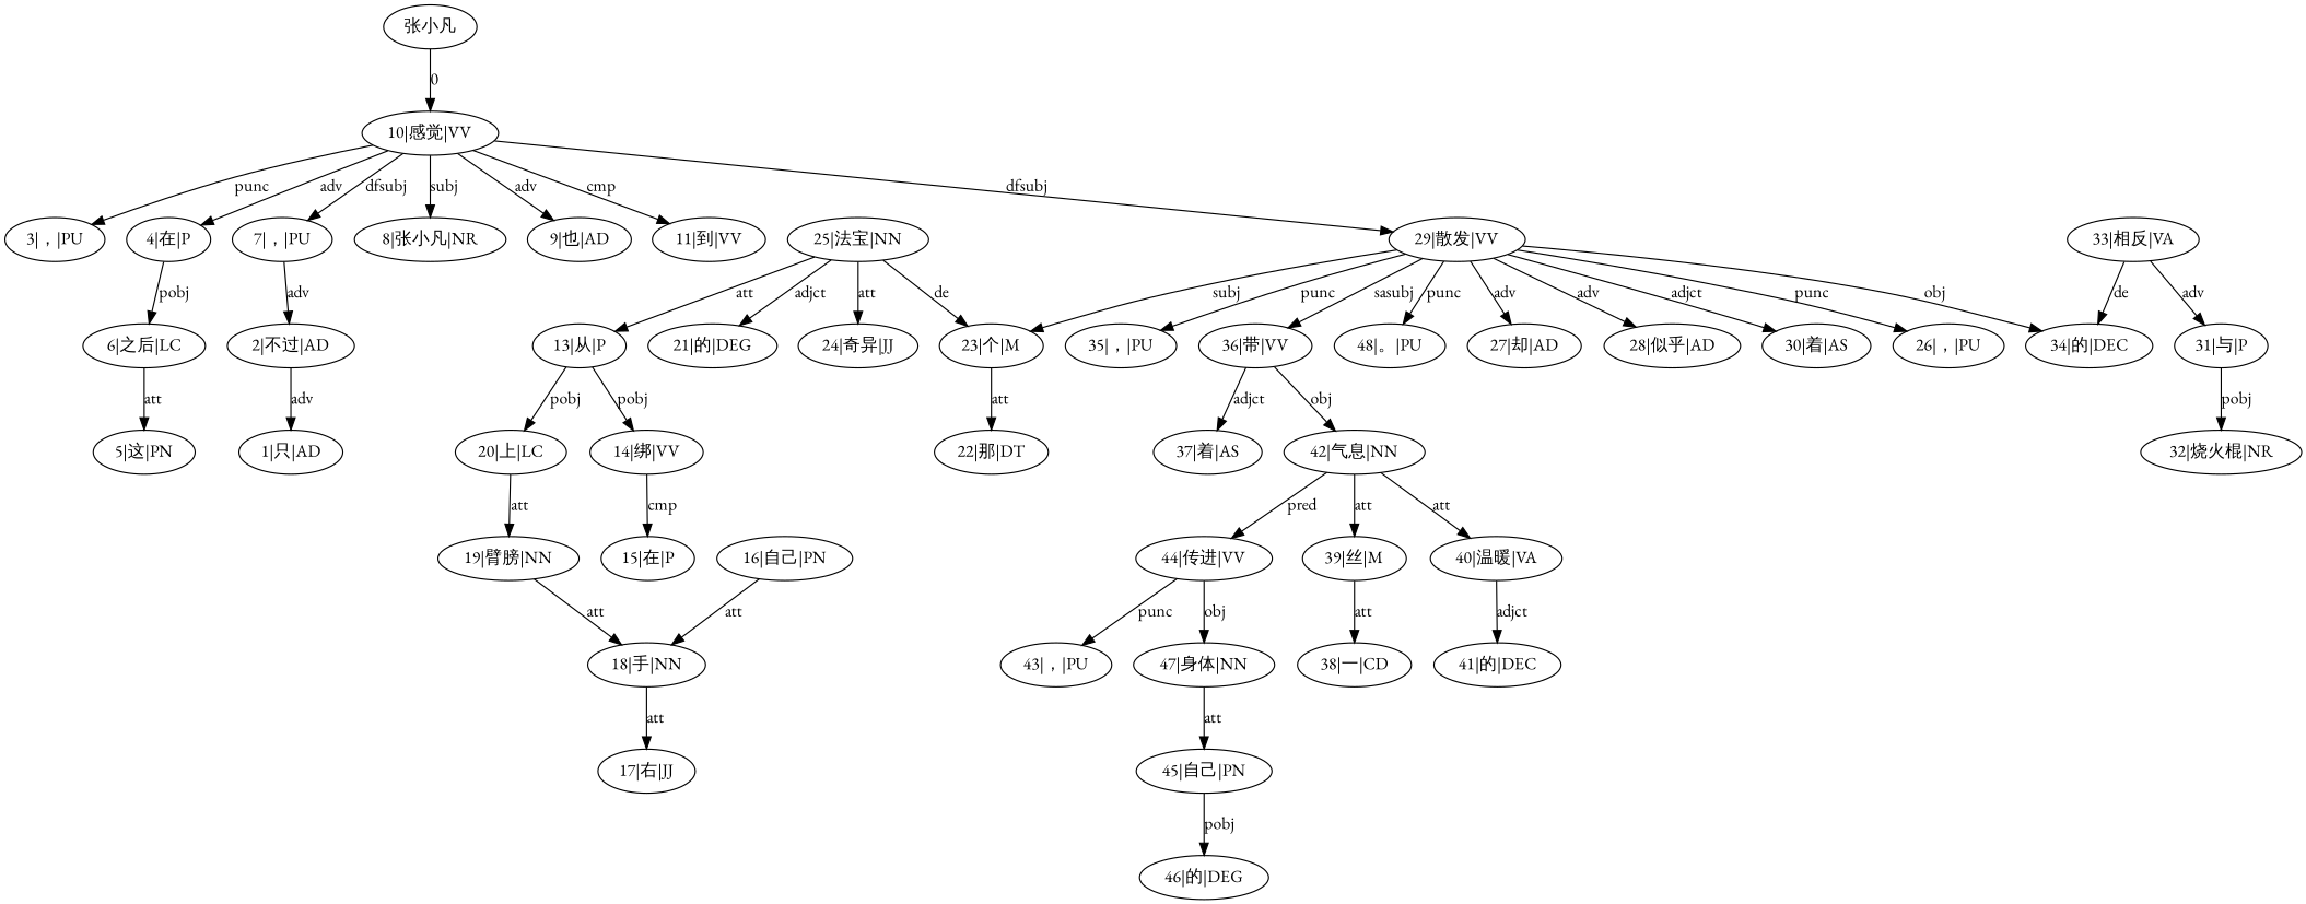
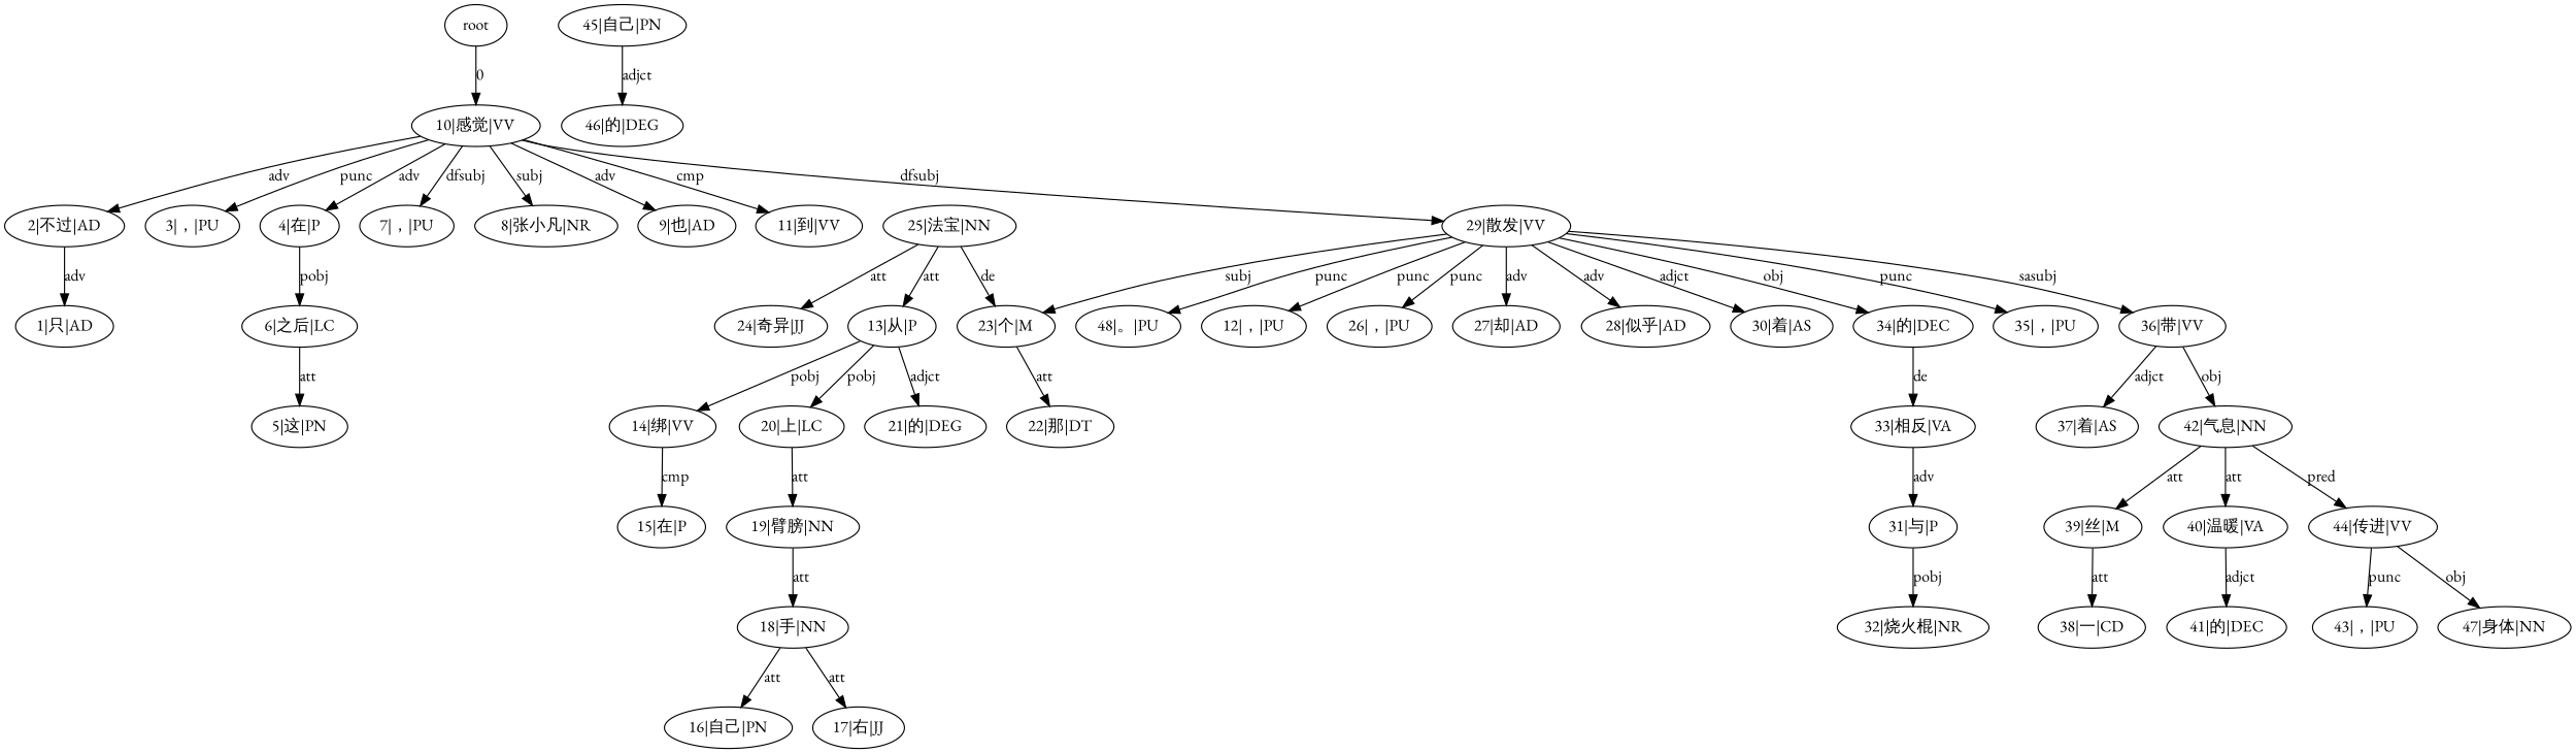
  digraph {
    fontname="EB Garamond"
    node [fontname="EB Garamond"]
    edge [fontname="EB Garamond"]
    "10|感觉|VV"
    "2|不过|AD"
    "3|，|PU"
    "4|在|P"
    "7|，|PU"
    "8|张小凡|NR"
    "9|也|AD"
    "11|到|VV"
    "29|散发|VV"
-   root [label="张小凡"]
+   root
    "1|只|AD"
    "6|之后|LC"
    "5|这|PN"
+   "12|，|PU"
    "23|个|M"
    "26|，|PU"
    "27|却|AD"
    "28|似乎|AD"
    "30|着|AS"
    "34|的|DEC"
    "35|，|PU"
    "36|带|VV"
    "48|。|PU"
    "13|从|P"
    "14|绑|VV"
    "20|上|LC"
    "21|的|DEG"
    "15|在|P"
    "19|臂膀|NN"
    "18|手|NN"
    "16|自己|PN"
    "17|右|JJ"
    "22|那|DT"
    "25|法宝|NN"
    "24|奇异|JJ"
    "33|相反|VA"
    "37|着|AS"
    "42|气息|NN"
    "31|与|P"
    "32|烧火棍|NR"
    "39|丝|M"
    "40|温暖|VA"
    "44|传进|VV"
    "38|一|CD"
    "41|的|DEC"
    "43|，|PU"
    "47|身体|NN"
    "45|自己|PN"
    "46|的|DEG"
-   "7|，|PU" -> "2|不过|AD" [label=adv]
+   "10|感觉|VV" -> "2|不过|AD" [label=adv]
    "10|感觉|VV" -> "3|，|PU" [label=punc]
    "10|感觉|VV" -> "4|在|P" [label=adv]
    "10|感觉|VV" -> "7|，|PU" [label=dfsubj]
    "10|感觉|VV" -> "8|张小凡|NR" [label=subj]
    "10|感觉|VV" -> "9|也|AD" [label=adv]
    "10|感觉|VV" -> "11|到|VV" [label=cmp]
    "10|感觉|VV" -> "29|散发|VV" [label=dfsubj]
    "2|不过|AD" -> "1|只|AD" [label=adv]
    "4|在|P" -> "6|之后|LC" [label=pobj]
+   "29|散发|VV" -> "12|，|PU" [label=punc]
    "29|散发|VV" -> "23|个|M" [label=subj]
    "29|散发|VV" -> "26|，|PU" [label=punc]
    "29|散发|VV" -> "27|却|AD" [label=adv]
    "29|散发|VV" -> "28|似乎|AD" [label=adv]
    "29|散发|VV" -> "30|着|AS" [label=adjct]
    "29|散发|VV" -> "34|的|DEC" [label=obj]
    "29|散发|VV" -> "35|，|PU" [label=punc]
    "29|散发|VV" -> "36|带|VV" [label=sasubj]
    "29|散发|VV" -> "48|。|PU" [label=punc]
    root -> "10|感觉|VV" [label=0]
    "6|之后|LC" -> "5|这|PN" [label=att]
    "23|个|M" -> "22|那|DT" [label=att]
-   "33|相反|VA" -> "34|的|DEC" [label=de]
+   "34|的|DEC" -> "33|相反|VA" [label=de]
    "36|带|VV" -> "37|着|AS" [label=adjct]
    "36|带|VV" -> "42|气息|NN" [label=obj]
    "13|从|P" -> "14|绑|VV" [label=pobj]
    "13|从|P" -> "20|上|LC" [label=pobj]
-   "25|法宝|NN" -> "21|的|DEG" [label=adjct]
+   "13|从|P" -> "21|的|DEG" [label=adjct]
    "14|绑|VV" -> "15|在|P" [label=cmp]
    "20|上|LC" -> "19|臂膀|NN" [label=att]
    "19|臂膀|NN" -> "18|手|NN" [label=att]
-   "16|自己|PN" -> "18|手|NN" [label=att]
+   "18|手|NN" -> "16|自己|PN" [label=att]
    "18|手|NN" -> "17|右|JJ" [label=att]
    "25|法宝|NN" -> "23|个|M" [label=de]
    "25|法宝|NN" -> "13|从|P" [label=att]
    "25|法宝|NN" -> "24|奇异|JJ" [label=att]
    "33|相反|VA" -> "31|与|P" [label=adv]
    "42|气息|NN" -> "39|丝|M" [label=att]
    "42|气息|NN" -> "40|温暖|VA" [label=att]
    "42|气息|NN" -> "44|传进|VV" [label=pred]
    "31|与|P" -> "32|烧火棍|NR" [label=pobj]
    "39|丝|M" -> "38|一|CD" [label=att]
    "40|温暖|VA" -> "41|的|DEC" [label=adjct]
    "44|传进|VV" -> "43|，|PU" [label=punc]
    "44|传进|VV" -> "47|身体|NN" [label=obj]
-   "47|身体|NN" -> "45|自己|PN" [label=att]
-   "45|自己|PN" -> "46|的|DEG" [label=pobj]
+   "45|自己|PN" -> "46|的|DEG" [label=adjct]
  }
